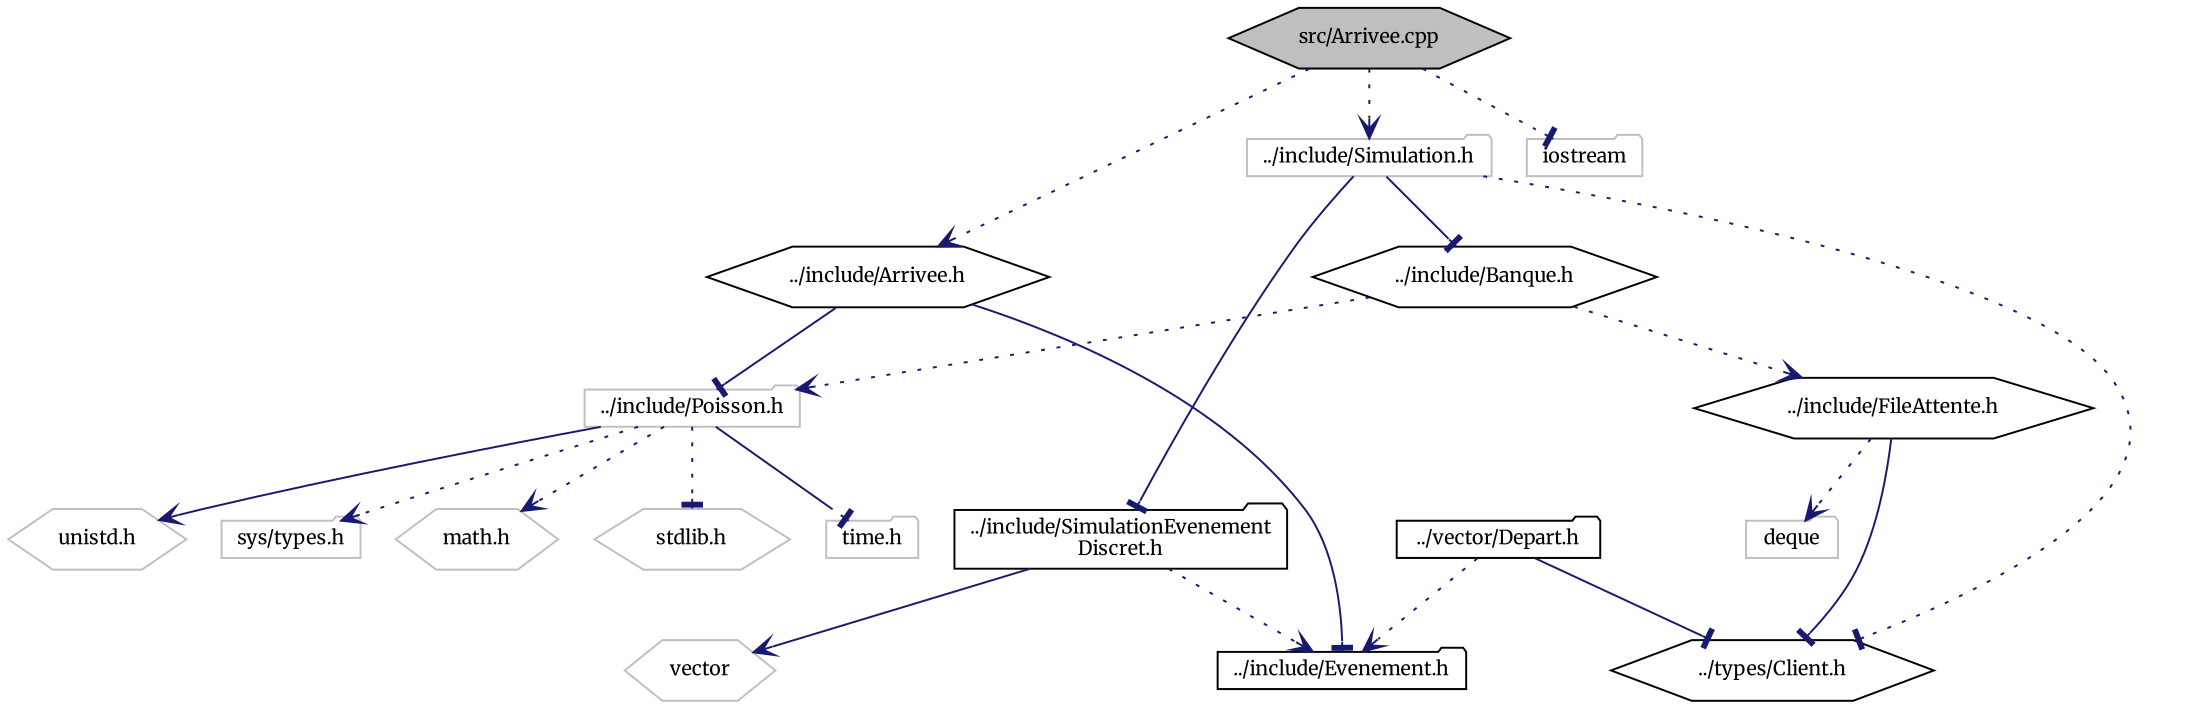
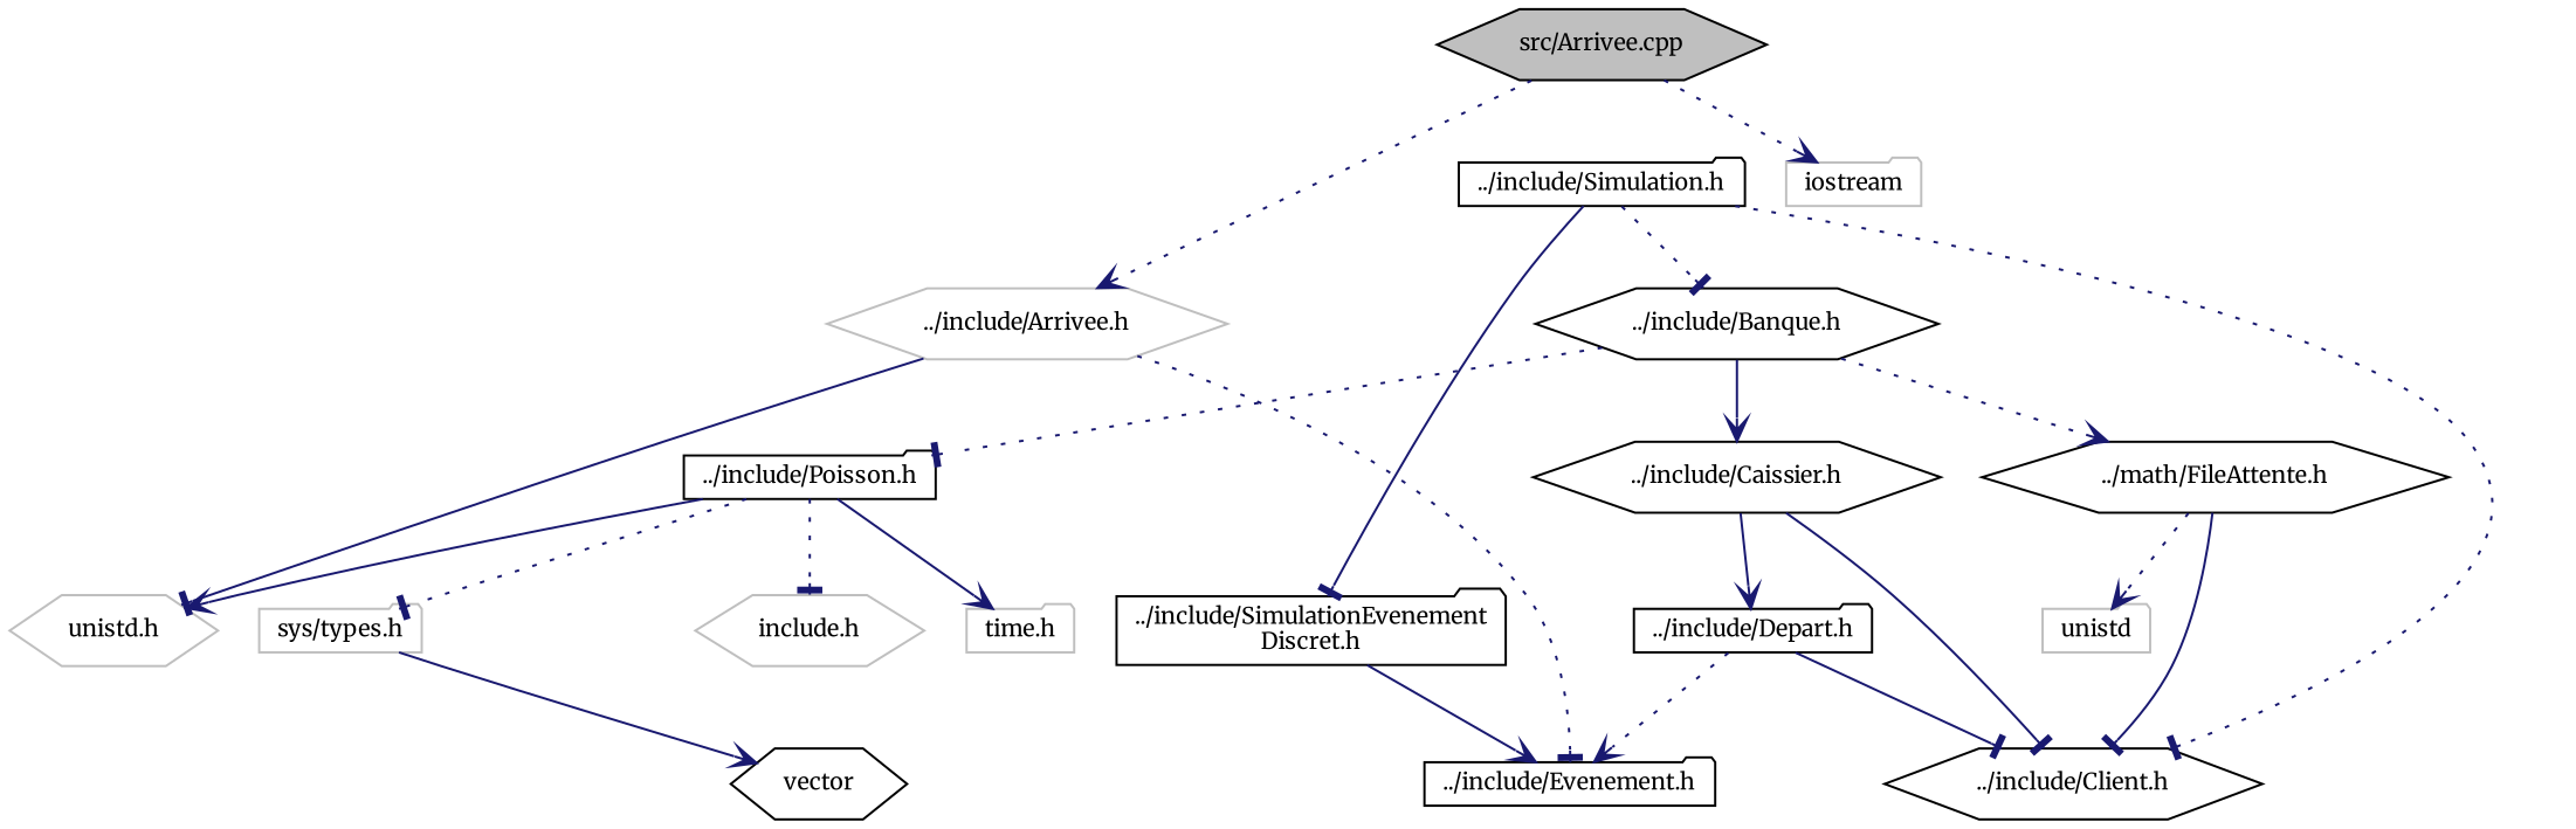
  digraph {
    fontname=Merriweather
    node [color=black fillcolor=white fontname=Merriweather fontsize=10 shape=hexagon style=filled]
    edge [arrowhead=vee color=midnightblue fontname=Merriweather fontsize=10 labelfontname=Helvetica labelfontsize=10 style=dotted]
    n1 [fillcolor=grey75 fontcolor=black height=0.2 label="src/Arrivee.cpp" width=0.4]
-   n2 [height=0.2 label="../include/Arrivee.h" width=0.4]
-   n3 [color=grey75 height=0.2 label="../include/Simulation.h" shape=folder width=0.4]
+   n2 [color=grey75 height=0.2 label="../include/Arrivee.h" width=0.4]
+   n3 [height=0.2 label="../include/Simulation.h" shape=folder width=0.4]
    n4 [color=grey75 height=0.2 label=iostream shape=folder width=0.4]
    n5 [height=0.2 label="../include/Evenement.h" shape=folder width=0.4]
-   n6 [color=grey75 height=0.2 label="../include/Poisson.h" shape=folder width=0.4]
-   n7 [height=0.2 label="../types/Client.h" width=0.4]
+   n6 [height=0.2 label="../include/Poisson.h" shape=folder width=0.4]
+   n7 [height=0.2 label="../include/Client.h" width=0.4]
    n8 [height=0.2 label="../include/Banque.h" width=0.4]
    n9 [height=0.2 label="../include/SimulationEvenement\lDiscret.h" shape=folder width=0.4]
-   n10 [color=grey75 height=0.2 label="math.h" width=0.4]
-   n11 [color=grey75 height=0.2 label="stdlib.h" width=0.4]
+   n11 [color=grey75 height=0.2 label="include.h" width=0.4]
    n12 [color=grey75 height=0.2 label="sys/types.h" shape=folder width=0.4]
    n13 [color=grey75 height=0.2 label="unistd.h" width=0.4]
    n14 [color=grey75 height=0.2 label="time.h" shape=folder width=0.4]
-   n16 [height=0.2 label="../include/FileAttente.h" width=0.4]
-   n17 [color=grey75 height=0.2 label=vector width=0.4]
-   n18 [height=0.2 label="../vector/Depart.h" shape=folder width=0.4]
-   n19 [color=grey75 height=0.2 label=deque shape=folder width=0.4]
+   n15 [height=0.2 label="../include/Caissier.h" width=0.4]
+   n16 [height=0.2 label="../math/FileAttente.h" width=0.4]
+   n17 [height=0.2 label=vector width=0.4]
+   n18 [height=0.2 label="../include/Depart.h" shape=folder width=0.4]
+   n19 [color=grey75 height=0.2 label=unistd shape=folder width=0.4]
    n1 -> n2
-   n1 -> n3
-   n1 -> n4 [arrowhead=tee]
-   n2 -> n5 [arrowhead=tee style=solid]
-   n2 -> n6 [arrowhead=tee style=solid]
+   n1 -> n4
+   n2 -> n5 [arrowhead=tee]
+   n2 -> n13 [arrowhead=tee style=solid]
    n3 -> n7 [arrowhead=tee]
-   n3 -> n8 [arrowhead=tee style=solid]
+   n3 -> n8 [arrowhead=tee]
    n3 -> n9 [arrowhead=tee style=solid]
-   n6 -> n10
    n6 -> n11 [arrowhead=tee]
-   n6 -> n12
+   n6 -> n12 [arrowhead=tee]
    n6 -> n13 [style=solid]
-   n6 -> n14 [arrowhead=tee style=solid]
-   n8 -> n6
+   n6 -> n14 [style=solid]
+   n8 -> n6 [arrowhead=tee]
+   n8 -> n15 [style=solid]
    n8 -> n16
-   n9 -> n5
-   n9 -> n17 [style=solid]
+   n9 -> n5 [style=solid]
+   n12 -> n17 [style=solid]
+   n15 -> n7 [arrowhead=tee style=solid]
+   n15 -> n18 [style=solid]
    n16 -> n7 [arrowhead=tee style=solid]
    n16 -> n19
    n18 -> n5
    n18 -> n7 [arrowhead=tee style=solid]
  }
